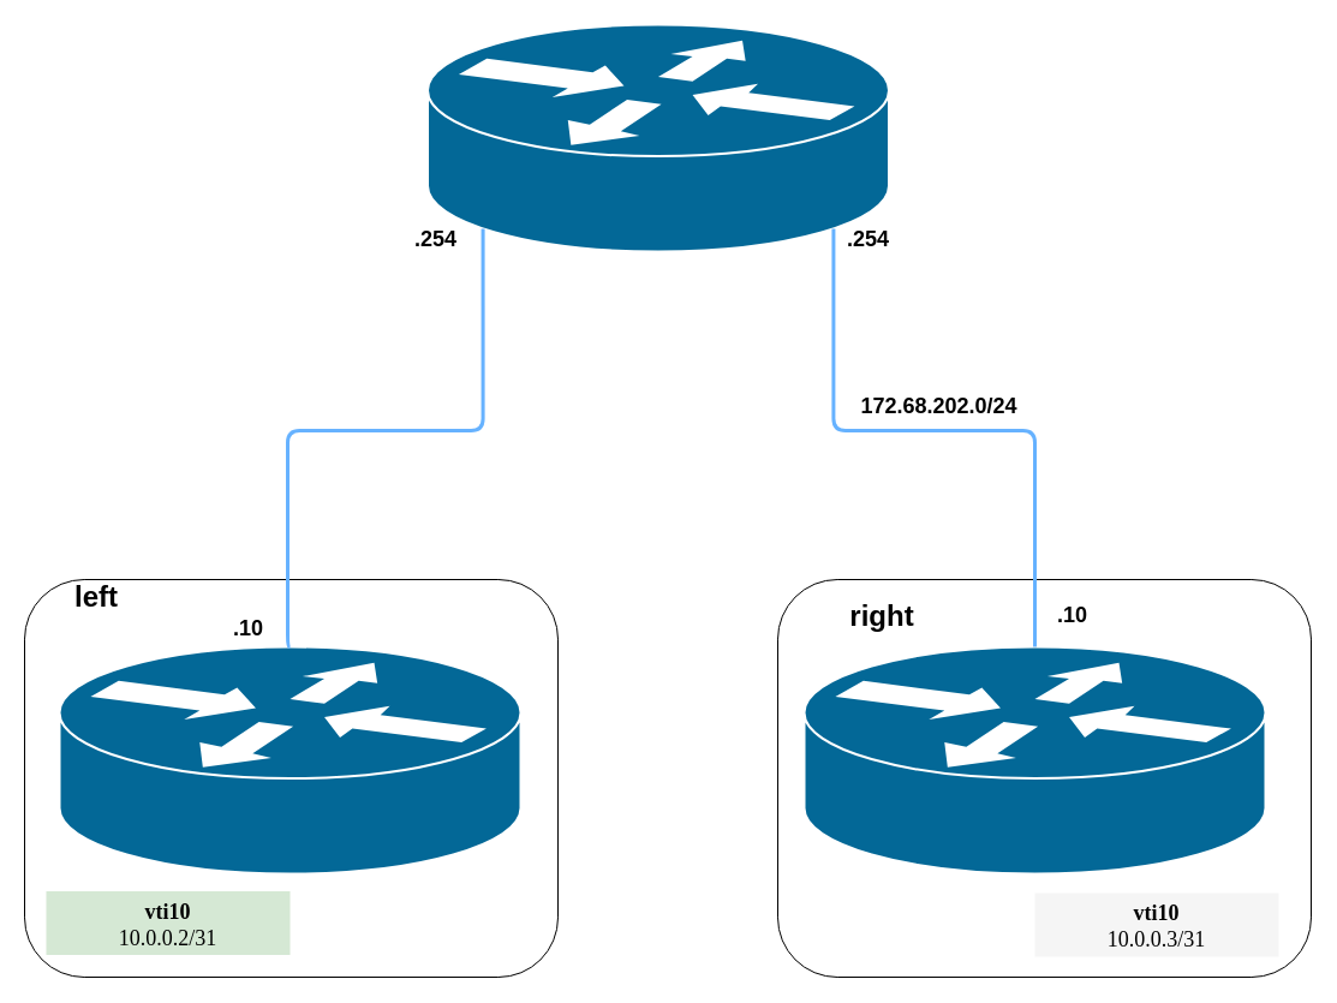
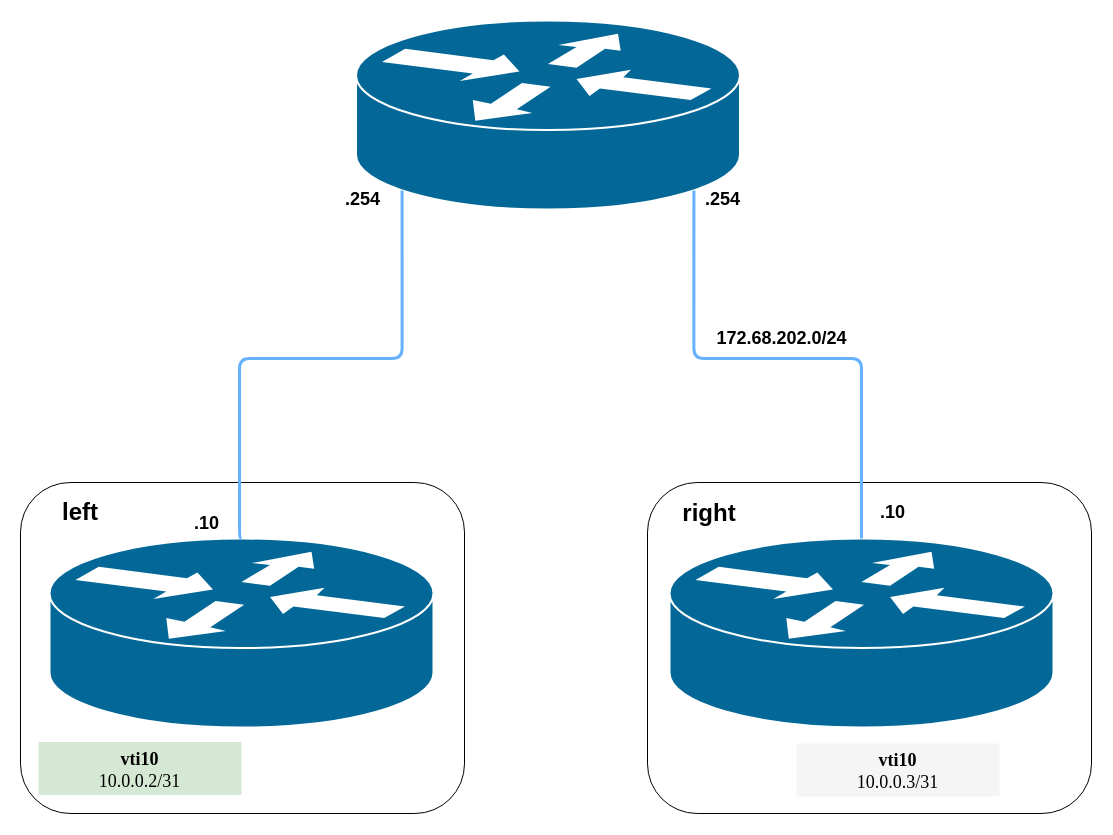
  <mxCell id="0" />
  <mxCell id="1" parent="0" />
  <mxCell id="2" value="" style="rounded=1;whiteSpace=wrap;html=1;" vertex="1" parent="1"><mxGeometry x="647" y="482" width="444" height="331" as="geometry" /></mxCell>
  <mxCell id="3" value="" style="rounded=1;whiteSpace=wrap;html=1;" vertex="1" parent="1"><mxGeometry x="20" y="482" width="444" height="331" as="geometry" /></mxCell>
  <mxCell id="4" value="" style="shape=mxgraph.cisco.routers.router;html=1;dashed=0;fillColor=#036897;strokeColor=#ffffff;strokeWidth=2;verticalLabelPosition=bottom;verticalAlign=top;rounded=0;shadow=0;comic=0;fontFamily=Verdana;fontSize=12;" vertex="1" parent="1"><mxGeometry x="49" y="538" width="384" height="189" as="geometry" /></mxCell>
  <mxCell id="5" value="" style="shape=mxgraph.cisco.routers.router;html=1;dashed=0;fillColor=#036897;strokeColor=#ffffff;strokeWidth=2;verticalLabelPosition=bottom;verticalAlign=top;rounded=0;shadow=0;comic=0;fontFamily=Verdana;fontSize=12;" vertex="1" parent="1"><mxGeometry x="669" y="538" width="384" height="189" as="geometry" /></mxCell>
  <mxCell id="6" value="" style="shape=mxgraph.cisco.routers.router;html=1;dashed=0;fillColor=#036897;strokeColor=#ffffff;strokeWidth=2;verticalLabelPosition=bottom;verticalAlign=top;rounded=0;shadow=0;comic=0;fontFamily=Verdana;fontSize=12;" vertex="1" parent="1"><mxGeometry x="355.5" y="20" width="384" height="189" as="geometry" /></mxCell>
  <mxCell id="7" value="" style="edgeStyle=segmentEdgeStyle;endArrow=none;html=1;exitX=0.5;exitY=0;exitDx=0;exitDy=0;fontColor=#B3FF66;fillColor=#d5e8d4;strokeColor=#66B2FF;strokeWidth=3;exitPerimeter=0;entryX=0.12;entryY=0.9;entryDx=0;entryDy=0;entryPerimeter=0;endFill=0;" edge="1" parent="1" source="4" target="6"><mxGeometry width="50" height="50" relative="1" as="geometry"><mxPoint x="239.167" y="507" as="sourcePoint" /><mxPoint x="209.167" y="35.333" as="targetPoint" /><Array as="points"><mxPoint x="239" y="538" /><mxPoint x="239" y="358" /><mxPoint x="402" y="358" /></Array></mxGeometry></mxCell>
  <mxCell id="8" value="" style="edgeStyle=segmentEdgeStyle;endArrow=none;html=1;exitX=0.5;exitY=0;exitDx=0;exitDy=0;fontColor=#B3FF66;fillColor=#d5e8d4;strokeColor=#66B2FF;strokeWidth=3;exitPerimeter=0;entryX=0.88;entryY=0.9;entryDx=0;entryDy=0;entryPerimeter=0;endFill=0;" edge="1" parent="1" source="5" target="6"><mxGeometry width="50" height="50" relative="1" as="geometry"><mxPoint x="640.167" y="604.5" as="sourcePoint" /><mxPoint x="731.833" y="271.167" as="targetPoint" /><Array as="points"><mxPoint x="861" y="358" /><mxPoint x="693" y="358" /></Array></mxGeometry></mxCell>
  <mxCell id="9" value="&lt;b&gt;&lt;font style=&quot;font-size: 18px&quot;&gt;.254&lt;/font&gt;&lt;/b&gt;" style="text;html=1;strokeColor=none;fillColor=none;align=center;verticalAlign=middle;whiteSpace=wrap;rounded=0;" vertex="1" parent="1"><mxGeometry x="339" y="189" width="47" height="20" as="geometry" /></mxCell>
  <mxCell id="10" value="&lt;b&gt;&lt;font style=&quot;font-size: 18px&quot;&gt;.10&lt;/font&gt;&lt;/b&gt;" style="text;html=1;strokeColor=none;fillColor=none;align=center;verticalAlign=middle;whiteSpace=wrap;rounded=0;" vertex="1" parent="1"><mxGeometry x="182.5" y="512.5" width="47" height="20" as="geometry" /></mxCell>
  <mxCell id="11" value="&lt;b&gt;&lt;font style=&quot;font-size: 18px&quot;&gt;.254&lt;/font&gt;&lt;/b&gt;" style="text;html=1;strokeColor=none;fillColor=none;align=center;verticalAlign=middle;whiteSpace=wrap;rounded=0;" vertex="1" parent="1"><mxGeometry x="699" y="189" width="47" height="20" as="geometry" /></mxCell>
  <mxCell id="12" value="&lt;b&gt;&lt;font style=&quot;font-size: 18px&quot;&gt;.10&lt;/font&gt;&lt;/b&gt;" style="text;html=1;strokeColor=none;fillColor=none;align=center;verticalAlign=middle;whiteSpace=wrap;rounded=0;" vertex="1" parent="1"><mxGeometry x="869" y="502" width="47" height="20" as="geometry" /></mxCell>
  <mxCell id="13" value="&lt;b&gt;&lt;font style=&quot;font-size: 18px&quot;&gt;172.68.202.0/24&lt;/font&gt;&lt;/b&gt;" style="text;html=1;strokeColor=none;fillColor=none;align=center;verticalAlign=middle;whiteSpace=wrap;rounded=0;" vertex="1" parent="1"><mxGeometry x="709" y="328" width="145" height="20" as="geometry" /></mxCell>
  <mxCell id="14" value="&lt;font style=&quot;font-size: 18px&quot;&gt;vti10&lt;br&gt;&lt;span style=&quot;font-weight: normal&quot;&gt;10.0.0.2/31&lt;/span&gt;&lt;/font&gt;" style="whiteSpace=wrap;html=1;rounded=0;shadow=0;comic=0;strokeWidth=1;fontFamily=Verdana;fontSize=14;fillColor=#d5e8d4;strokeColor=none;fontStyle=1;verticalAlign=top;" vertex="1" parent="1"><mxGeometry x="38" y="741.5" width="203" height="53" as="geometry" /></mxCell>
- <mxCell id="15" value="&lt;font style=&quot;font-size: 18px&quot;&gt;vti10&lt;br&gt;&lt;span style=&quot;font-weight: normal&quot;&gt;10.0.0.3/31&lt;/span&gt;&lt;/font&gt;" style="whiteSpace=wrap;html=1;rounded=0;shadow=0;comic=0;strokeWidth=1;fontFamily=Verdana;fontSize=14;fillColor=#f5f5f5;strokeColor=none;fontStyle=1;verticalAlign=top;" vertex="1" parent="1"><mxGeometry x="861" y="743" width="203" height="53" as="geometry" /></mxCell>
- <mxCell id="16" value="&lt;b&gt;&lt;font style=&quot;font-size: 24px&quot;&gt;right&lt;/font&gt;&lt;/b&gt;" style="text;html=1;strokeColor=none;fillColor=none;align=center;verticalAlign=middle;whiteSpace=wrap;rounded=0;" vertex="1" parent="1"><mxGeometry x="714" y="502.5" width="40" height="20" as="geometry" /></mxCell>
- <mxCell id="17" value="&lt;b&gt;&lt;font style=&quot;font-size: 24px&quot;&gt;left&lt;/font&gt;&lt;/b&gt;" style="text;html=1;strokeColor=none;fillColor=none;align=center;verticalAlign=middle;whiteSpace=wrap;rounded=0;" vertex="1" parent="1"><mxGeometry x="60" y="487" width="40" height="20" as="geometry" /></mxCell>
+ <mxCell id="15" value="&lt;font style=&quot;font-size: 18px&quot;&gt;vti10&lt;br&gt;&lt;span style=&quot;font-weight: normal&quot;&gt;10.0.0.3/31&lt;/span&gt;&lt;/font&gt;" style="whiteSpace=wrap;html=1;rounded=0;shadow=0;comic=0;strokeWidth=1;fontFamily=Verdana;fontSize=14;fillColor=#f5f5f5;strokeColor=none;fontStyle=1;verticalAlign=top;" vertex="1" parent="1"><mxGeometry x="796" y="743" width="203" height="53" as="geometry" /></mxCell>
+ <mxCell id="16" value="&lt;b&gt;&lt;font style=&quot;font-size: 24px&quot;&gt;right&lt;/font&gt;&lt;/b&gt;" style="text;html=1;strokeColor=none;fillColor=none;align=center;verticalAlign=middle;whiteSpace=wrap;rounded=0;" vertex="1" parent="1"><mxGeometry x="689" y="502.5" width="40" height="20" as="geometry" /></mxCell>
+ <mxCell id="17" value="&lt;b&gt;&lt;font style=&quot;font-size: 24px&quot;&gt;left&lt;/font&gt;&lt;/b&gt;" style="text;html=1;strokeColor=none;fillColor=none;align=center;verticalAlign=middle;whiteSpace=wrap;rounded=0;" vertex="1" parent="1"><mxGeometry x="60" y="502" width="40" height="20" as="geometry" /></mxCell>
